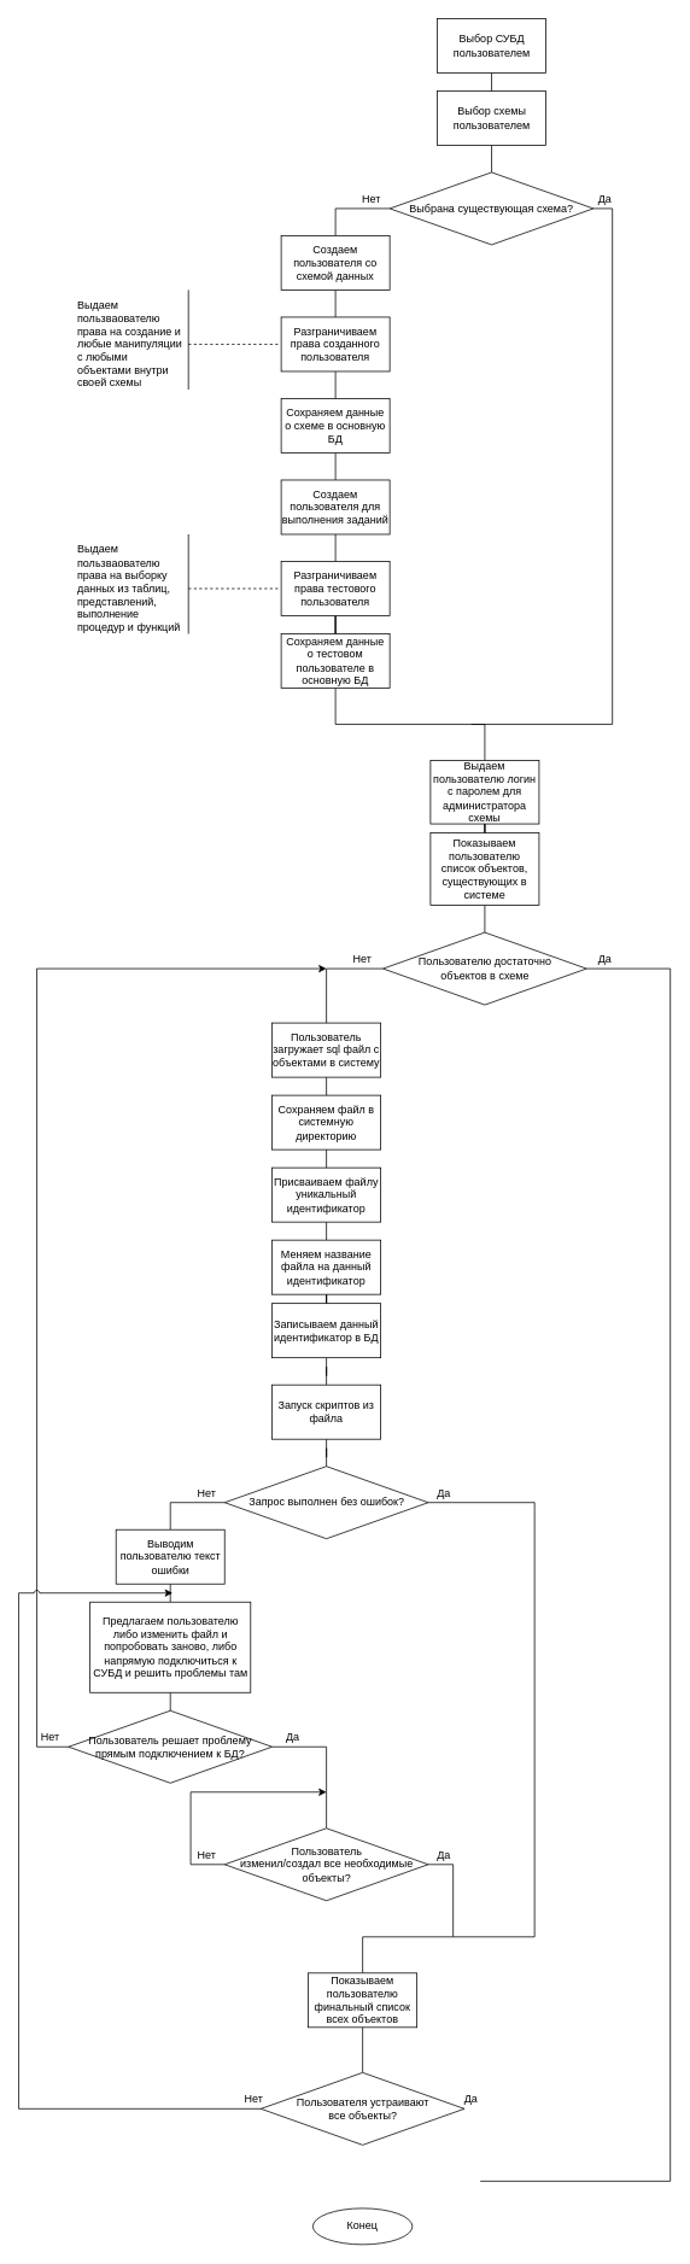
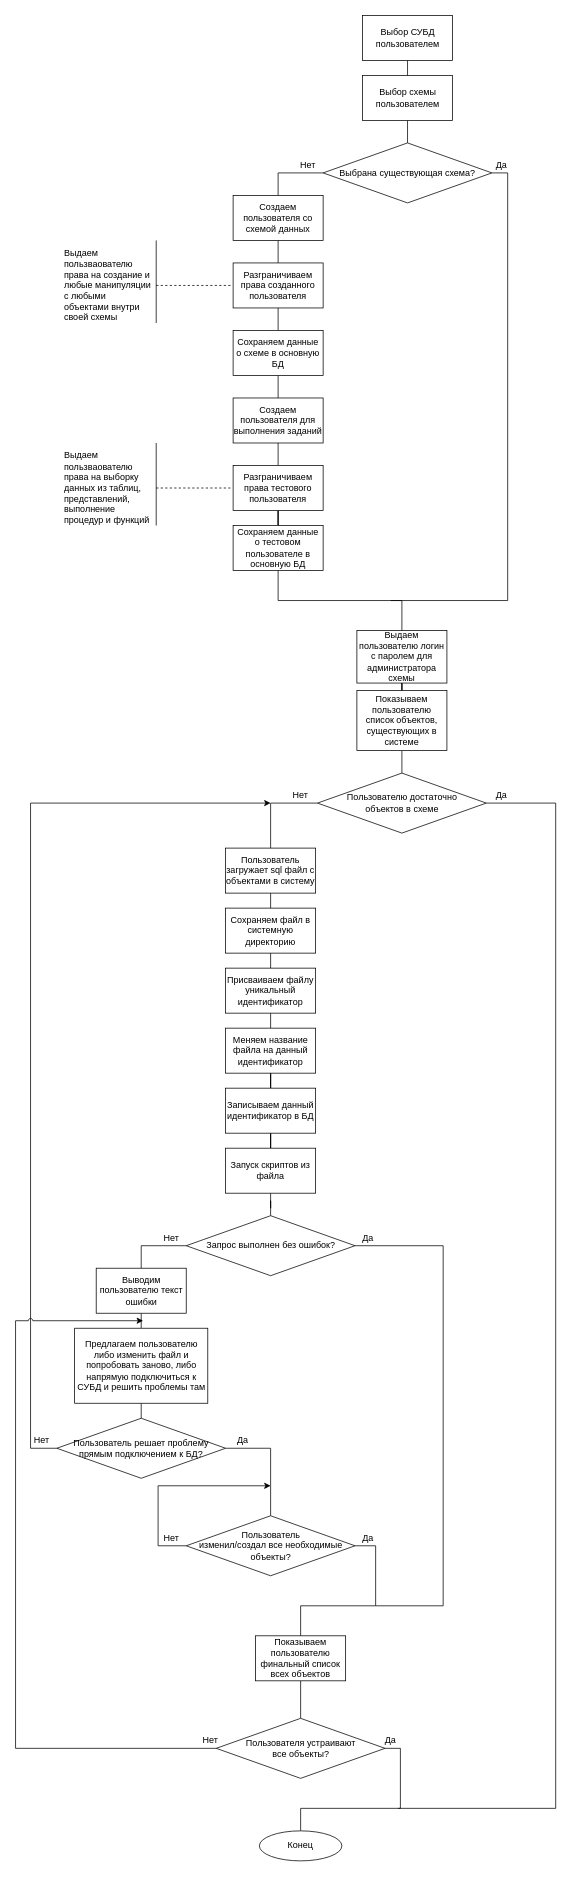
  <mxCell id="0" />
  <mxCell id="1" parent="0" />
  <mxCell id="2" style="edgeStyle=orthogonalEdgeStyle;rounded=0;orthogonalLoop=1;jettySize=auto;html=1;exitX=0.5;exitY=1;exitDx=0;exitDy=0;entryX=0.5;entryY=0;entryDx=0;entryDy=0;endArrow=none;endFill=0;" edge="1" parent="1" source="3" target="6"><mxGeometry relative="1" as="geometry" /></mxCell>
  <mxCell id="3" value="Выбор схемы пользователем" style="rounded=0;whiteSpace=wrap;html=1;" vertex="1" parent="1"><mxGeometry x="482.5" y="100" width="120" height="60" as="geometry" /></mxCell>
  <mxCell id="4" style="edgeStyle=orthogonalEdgeStyle;rounded=0;orthogonalLoop=1;jettySize=auto;html=1;exitX=0;exitY=0.5;exitDx=0;exitDy=0;endArrow=none;endFill=0;" edge="1" parent="1" source="6" target="8"><mxGeometry relative="1" as="geometry" /></mxCell>
  <mxCell id="5" style="edgeStyle=orthogonalEdgeStyle;rounded=0;orthogonalLoop=1;jettySize=auto;html=1;exitX=1;exitY=0.5;exitDx=0;exitDy=0;endArrow=none;endFill=0;" edge="1" parent="1" source="6"><mxGeometry relative="1" as="geometry"><mxPoint x="520" y="800" as="targetPoint" /><Array as="points"><mxPoint x="676" y="230" /><mxPoint x="676" y="800" /></Array></mxGeometry></mxCell>
  <mxCell id="6" value="Выбрана существующая схема?" style="rhombus;whiteSpace=wrap;html=1;" vertex="1" parent="1"><mxGeometry x="430" y="190" width="225" height="80" as="geometry" /></mxCell>
  <mxCell id="7" style="edgeStyle=orthogonalEdgeStyle;rounded=0;orthogonalLoop=1;jettySize=auto;html=1;exitX=0.5;exitY=1;exitDx=0;exitDy=0;entryX=0.5;entryY=0;entryDx=0;entryDy=0;endArrow=none;endFill=0;" edge="1" parent="1" source="8" target="12"><mxGeometry relative="1" as="geometry" /></mxCell>
  <mxCell id="8" value="Создаем пользователя со схемой данных" style="rounded=0;whiteSpace=wrap;html=1;" vertex="1" parent="1"><mxGeometry x="310" y="260" width="120" height="60" as="geometry" /></mxCell>
  <mxCell id="9" style="edgeStyle=orthogonalEdgeStyle;rounded=0;orthogonalLoop=1;jettySize=auto;html=1;exitX=0.5;exitY=1;exitDx=0;exitDy=0;entryX=0.5;entryY=0;entryDx=0;entryDy=0;endArrow=none;endFill=0;" edge="1" parent="1" source="10" target="3"><mxGeometry relative="1" as="geometry" /></mxCell>
  <mxCell id="10" value="Выбор СУБД пользователем" style="rounded=0;whiteSpace=wrap;html=1;" vertex="1" parent="1"><mxGeometry x="482.5" y="20" width="120" height="60" as="geometry" /></mxCell>
  <mxCell id="11" style="edgeStyle=orthogonalEdgeStyle;rounded=0;orthogonalLoop=1;jettySize=auto;html=1;exitX=0.5;exitY=1;exitDx=0;exitDy=0;entryX=0.5;entryY=0;entryDx=0;entryDy=0;endArrow=none;endFill=0;" edge="1" parent="1" source="12" target="14"><mxGeometry relative="1" as="geometry" /></mxCell>
  <mxCell id="12" value="Разграничиваем права созданного пользователя" style="rounded=0;whiteSpace=wrap;html=1;" vertex="1" parent="1"><mxGeometry x="310" y="350" width="120" height="60" as="geometry" /></mxCell>
  <mxCell id="13" style="edgeStyle=orthogonalEdgeStyle;rounded=0;jumpStyle=arc;orthogonalLoop=1;jettySize=auto;html=1;exitX=0.5;exitY=1;exitDx=0;exitDy=0;entryX=0.5;entryY=0;entryDx=0;entryDy=0;endArrow=none;endFill=0;" edge="1" parent="1" source="14" target="69"><mxGeometry relative="1" as="geometry" /></mxCell>
  <mxCell id="14" value="Сохраняем данные о схеме в основную БД" style="rounded=0;whiteSpace=wrap;html=1;" vertex="1" parent="1"><mxGeometry x="310" y="440" width="120" height="60" as="geometry" /></mxCell>
  <mxCell id="15" style="edgeStyle=orthogonalEdgeStyle;rounded=0;orthogonalLoop=1;jettySize=auto;html=1;exitX=0.5;exitY=1;exitDx=0;exitDy=0;endArrow=none;endFill=0;" edge="1" parent="1" source="16" target="18"><mxGeometry relative="1" as="geometry" /></mxCell>
  <mxCell id="16" value="Выдаем пользователю логин с паролем для администратора схемы" style="rounded=0;whiteSpace=wrap;html=1;" vertex="1" parent="1"><mxGeometry x="475" y="840" width="120" height="70" as="geometry" /></mxCell>
  <mxCell id="17" style="edgeStyle=orthogonalEdgeStyle;rounded=0;orthogonalLoop=1;jettySize=auto;html=1;exitX=0.5;exitY=1;exitDx=0;exitDy=0;entryX=0.5;entryY=0;entryDx=0;entryDy=0;endArrow=none;endFill=0;" edge="1" parent="1" source="18" target="23"><mxGeometry relative="1" as="geometry" /></mxCell>
  <mxCell id="18" value="Показываем пользователю список объектов, существующих в системе" style="rounded=0;whiteSpace=wrap;html=1;" vertex="1" parent="1"><mxGeometry x="475" y="920" width="120" height="80" as="geometry" /></mxCell>
  <mxCell id="19" style="edgeStyle=orthogonalEdgeStyle;rounded=0;orthogonalLoop=1;jettySize=auto;html=1;exitX=0.5;exitY=1;exitDx=0;exitDy=0;entryX=0.5;entryY=0;entryDx=0;entryDy=0;endArrow=none;endFill=0;" edge="1" parent="1" source="20" target="25"><mxGeometry relative="1" as="geometry" /></mxCell>
  <mxCell id="20" value="Пользователь загружает sql файл с объектами в систему" style="rounded=0;whiteSpace=wrap;html=1;" vertex="1" parent="1"><mxGeometry x="300" y="1130" width="120" height="60" as="geometry" /></mxCell>
  <mxCell id="21" style="edgeStyle=orthogonalEdgeStyle;rounded=0;orthogonalLoop=1;jettySize=auto;html=1;exitX=0;exitY=0.5;exitDx=0;exitDy=0;endArrow=none;endFill=0;" edge="1" parent="1" source="23" target="20"><mxGeometry relative="1" as="geometry" /></mxCell>
  <mxCell id="22" style="edgeStyle=orthogonalEdgeStyle;rounded=0;jumpStyle=arc;orthogonalLoop=1;jettySize=auto;html=1;exitX=1;exitY=0.5;exitDx=0;exitDy=0;endArrow=none;endFill=0;" edge="1" parent="1" source="23"><mxGeometry relative="1" as="geometry"><mxPoint x="530" y="2410" as="targetPoint" /><Array as="points"><mxPoint x="740" y="1070" /><mxPoint x="740" y="2410" /></Array></mxGeometry></mxCell>
  <mxCell id="23" value="Пользователю достаточно &lt;br&gt;объектов в схеме" style="rhombus;whiteSpace=wrap;html=1;" vertex="1" parent="1"><mxGeometry x="422.5" y="1030" width="225" height="80" as="geometry" /></mxCell>
  <mxCell id="24" style="edgeStyle=orthogonalEdgeStyle;rounded=0;orthogonalLoop=1;jettySize=auto;html=1;exitX=0.5;exitY=1;exitDx=0;exitDy=0;entryX=0.5;entryY=0;entryDx=0;entryDy=0;endArrow=none;endFill=0;" edge="1" parent="1" source="25" target="27"><mxGeometry relative="1" as="geometry" /></mxCell>
  <mxCell id="25" value="Сохраняем файл в системную директорию" style="rounded=0;whiteSpace=wrap;html=1;" vertex="1" parent="1"><mxGeometry x="300" y="1210" width="120" height="60" as="geometry" /></mxCell>
  <mxCell id="26" style="edgeStyle=orthogonalEdgeStyle;rounded=0;orthogonalLoop=1;jettySize=auto;html=1;exitX=0.5;exitY=1;exitDx=0;exitDy=0;entryX=0.5;entryY=0;entryDx=0;entryDy=0;endArrow=none;endFill=0;" edge="1" parent="1" source="27" target="29"><mxGeometry relative="1" as="geometry" /></mxCell>
  <mxCell id="27" value="Присваиваем файлу уникальный идентификатор" style="rounded=0;whiteSpace=wrap;html=1;" vertex="1" parent="1"><mxGeometry x="300" y="1290" width="120" height="60" as="geometry" /></mxCell>
  <mxCell id="28" style="edgeStyle=orthogonalEdgeStyle;rounded=0;orthogonalLoop=1;jettySize=auto;html=1;exitX=0.5;exitY=1;exitDx=0;exitDy=0;endArrow=none;endFill=0;" edge="1" parent="1" source="29" target="31"><mxGeometry relative="1" as="geometry" /></mxCell>
  <mxCell id="29" value="Меняем название файла на данный идентификатор" style="rounded=0;whiteSpace=wrap;html=1;" vertex="1" parent="1"><mxGeometry x="300" y="1370" width="120" height="60" as="geometry" /></mxCell>
  <mxCell id="30" style="edgeStyle=orthogonalEdgeStyle;rounded=0;orthogonalLoop=1;jettySize=auto;html=1;exitX=0.5;exitY=1;exitDx=0;exitDy=0;endArrow=none;endFill=0;" edge="1" parent="1" source="31" target="33"><mxGeometry relative="1" as="geometry" /></mxCell>
- <mxCell id="31" value="Записываем данный идентификатор в БД" style="rounded=0;whiteSpace=wrap;html=1;" vertex="1" parent="1"><mxGeometry x="300" y="1440" width="120" height="60" as="geometry" /></mxCell>
+ <mxCell id="31" value="Записываем данный идентификатор в БД" style="rounded=0;whiteSpace=wrap;html=1;" vertex="1" parent="1"><mxGeometry x="300" y="1450" width="120" height="60" as="geometry" /></mxCell>
  <mxCell id="32" style="edgeStyle=orthogonalEdgeStyle;rounded=0;orthogonalLoop=1;jettySize=auto;html=1;exitX=0.5;exitY=1;exitDx=0;exitDy=0;endArrow=none;endFill=0;" edge="1" parent="1" source="33" target="36"><mxGeometry relative="1" as="geometry" /></mxCell>
  <mxCell id="33" value="Запуск скриптов из файла" style="rounded=0;whiteSpace=wrap;html=1;" vertex="1" parent="1"><mxGeometry x="300" y="1530" width="120" height="60" as="geometry" /></mxCell>
  <mxCell id="34" style="edgeStyle=orthogonalEdgeStyle;rounded=0;orthogonalLoop=1;jettySize=auto;html=1;exitX=0;exitY=0.5;exitDx=0;exitDy=0;endArrow=none;endFill=0;" edge="1" parent="1" source="36" target="38"><mxGeometry relative="1" as="geometry" /></mxCell>
  <mxCell id="35" style="edgeStyle=orthogonalEdgeStyle;rounded=0;jumpStyle=arc;orthogonalLoop=1;jettySize=auto;html=1;exitX=1;exitY=0.5;exitDx=0;exitDy=0;endArrow=none;endFill=0;" edge="1" parent="1" source="36"><mxGeometry relative="1" as="geometry"><mxPoint x="500" y="2140" as="targetPoint" /><Array as="points"><mxPoint x="590" y="1660" /><mxPoint x="590" y="2140" /></Array></mxGeometry></mxCell>
  <mxCell id="36" value="Запрос выполнен без ошибок?" style="rhombus;whiteSpace=wrap;html=1;" vertex="1" parent="1"><mxGeometry x="247.5" y="1620" width="225" height="80" as="geometry" /></mxCell>
  <mxCell id="37" style="edgeStyle=orthogonalEdgeStyle;rounded=0;orthogonalLoop=1;jettySize=auto;html=1;exitX=0.5;exitY=1;exitDx=0;exitDy=0;entryX=0.5;entryY=0;entryDx=0;entryDy=0;endArrow=none;endFill=0;" edge="1" parent="1" source="38" target="40"><mxGeometry relative="1" as="geometry" /></mxCell>
  <mxCell id="38" value="Выводим пользователю текст ошибки" style="rounded=0;whiteSpace=wrap;html=1;" vertex="1" parent="1"><mxGeometry x="127.5" y="1690" width="120" height="60" as="geometry" /></mxCell>
  <mxCell id="39" style="edgeStyle=orthogonalEdgeStyle;rounded=0;orthogonalLoop=1;jettySize=auto;html=1;exitX=0.5;exitY=1;exitDx=0;exitDy=0;entryX=0.5;entryY=0;entryDx=0;entryDy=0;endArrow=none;endFill=0;" edge="1" parent="1" source="40" target="43"><mxGeometry relative="1" as="geometry" /></mxCell>
  <mxCell id="40" value="Предлагаем пользователю либо изменить файл и попробовать заново, либо напрямую подключиться к СУБД и решить проблемы там" style="rounded=0;whiteSpace=wrap;html=1;" vertex="1" parent="1"><mxGeometry x="98.75" y="1770" width="177.5" height="100" as="geometry" /></mxCell>
  <mxCell id="41" style="edgeStyle=orthogonalEdgeStyle;rounded=0;orthogonalLoop=1;jettySize=auto;html=1;exitX=0;exitY=0.5;exitDx=0;exitDy=0;endArrow=classic;endFill=1;" edge="1" parent="1" source="43"><mxGeometry relative="1" as="geometry"><mxPoint x="360" y="1070" as="targetPoint" /><Array as="points"><mxPoint x="40" y="1930" /><mxPoint x="40" y="1070" /><mxPoint x="360" y="1070" /></Array></mxGeometry></mxCell>
  <mxCell id="42" style="edgeStyle=orthogonalEdgeStyle;rounded=0;orthogonalLoop=1;jettySize=auto;html=1;exitX=1;exitY=0.5;exitDx=0;exitDy=0;endArrow=none;endFill=0;" edge="1" parent="1" source="43" target="49"><mxGeometry relative="1" as="geometry" /></mxCell>
  <mxCell id="43" value="Пользователь решает проблему прямым подключением к БД?" style="rhombus;whiteSpace=wrap;html=1;" vertex="1" parent="1"><mxGeometry x="75" y="1890" width="225" height="80" as="geometry" /></mxCell>
  <mxCell id="44" value="Выдаем пользваователю права на создание и любые манипуляции с любыми объектами внутри своей схемы" style="text;html=1;strokeColor=none;fillColor=none;align=left;verticalAlign=middle;whiteSpace=wrap;rounded=0;" vertex="1" parent="1"><mxGeometry x="82.5" y="370" width="120" height="20" as="geometry" /></mxCell>
  <mxCell id="45" value="" style="endArrow=none;html=1;" edge="1" parent="1"><mxGeometry width="50" height="50" relative="1" as="geometry"><mxPoint x="207.5" y="430" as="sourcePoint" /><mxPoint x="207.5" y="320" as="targetPoint" /></mxGeometry></mxCell>
  <mxCell id="46" value="" style="endArrow=none;dashed=1;html=1;" edge="1" parent="1"><mxGeometry width="50" height="50" relative="1" as="geometry"><mxPoint x="207.5" y="380" as="sourcePoint" /><mxPoint x="307.5" y="380" as="targetPoint" /></mxGeometry></mxCell>
  <mxCell id="47" style="edgeStyle=orthogonalEdgeStyle;rounded=0;orthogonalLoop=1;jettySize=auto;html=1;exitX=0;exitY=0.5;exitDx=0;exitDy=0;endArrow=classic;endFill=1;" edge="1" parent="1" source="49"><mxGeometry relative="1" as="geometry"><mxPoint x="360" y="1980" as="targetPoint" /><Array as="points"><mxPoint x="210" y="2060" /><mxPoint x="210" y="1980" /></Array></mxGeometry></mxCell>
  <mxCell id="48" style="edgeStyle=orthogonalEdgeStyle;rounded=0;orthogonalLoop=1;jettySize=auto;html=1;exitX=1;exitY=0.5;exitDx=0;exitDy=0;entryX=0.5;entryY=0;entryDx=0;entryDy=0;endArrow=none;endFill=0;" edge="1" parent="1" source="49" target="51"><mxGeometry relative="1" as="geometry"><Array as="points"><mxPoint x="500" y="2060" /><mxPoint x="500" y="2140" /><mxPoint x="400" y="2140" /></Array></mxGeometry></mxCell>
  <mxCell id="49" value="Пользователь &lt;br&gt;изменил/создал все необходимые объекты?" style="rhombus;whiteSpace=wrap;html=1;" vertex="1" parent="1"><mxGeometry x="247.5" y="2020" width="225" height="80" as="geometry" /></mxCell>
  <mxCell id="50" style="edgeStyle=orthogonalEdgeStyle;rounded=0;orthogonalLoop=1;jettySize=auto;html=1;exitX=0.5;exitY=1;exitDx=0;exitDy=0;entryX=0.5;entryY=0;entryDx=0;entryDy=0;endArrow=none;endFill=0;" edge="1" parent="1" source="51" target="54"><mxGeometry relative="1" as="geometry" /></mxCell>
  <mxCell id="51" value="Показываем пользователю финальный список всех объектов" style="rounded=0;whiteSpace=wrap;html=1;align=center;" vertex="1" parent="1"><mxGeometry x="340" y="2180" width="120" height="60" as="geometry" /></mxCell>
  <mxCell id="52" style="edgeStyle=orthogonalEdgeStyle;rounded=0;orthogonalLoop=1;jettySize=auto;html=1;exitX=0;exitY=0.5;exitDx=0;exitDy=0;endArrow=classic;endFill=1;jumpStyle=arc;" edge="1" parent="1" source="54"><mxGeometry relative="1" as="geometry"><mxPoint x="190" y="1760" as="targetPoint" /><Array as="points"><mxPoint x="20" y="2330" /><mxPoint x="20" y="1760" /></Array></mxGeometry></mxCell>
+ <mxCell id="53" style="edgeStyle=orthogonalEdgeStyle;rounded=0;orthogonalLoop=1;jettySize=auto;html=1;exitX=1;exitY=0.5;exitDx=0;exitDy=0;endArrow=none;endFill=0;" edge="1" parent="1" source="54" target="55"><mxGeometry relative="1" as="geometry"><Array as="points"><mxPoint x="533" y="2330" /><mxPoint x="533" y="2410" /><mxPoint x="400" y="2410" /></Array></mxGeometry></mxCell>
  <mxCell id="54" value="Пользователя устраивают &lt;br&gt;все объекты?" style="rhombus;whiteSpace=wrap;html=1;" vertex="1" parent="1"><mxGeometry x="287.5" y="2290" width="225" height="80" as="geometry" /></mxCell>
  <mxCell id="55" value="Конец" style="ellipse;whiteSpace=wrap;html=1;" vertex="1" parent="1"><mxGeometry x="345" y="2440" width="110" height="40" as="geometry" /></mxCell>
  <mxCell id="56" value="Нет" style="text;html=1;strokeColor=none;fillColor=none;align=center;verticalAlign=middle;whiteSpace=wrap;rounded=0;" vertex="1" parent="1"><mxGeometry x="390" width="40" height="20" as="geometry" y="210" /></mxCell>
  <mxCell id="57" value="Да" style="text;html=1;strokeColor=none;fillColor=none;align=center;verticalAlign=middle;whiteSpace=wrap;rounded=0;" vertex="1" parent="1"><mxGeometry x="647.5" width="40" height="20" as="geometry" y="210" /></mxCell>
  <mxCell id="58" value="Нет" style="text;html=1;strokeColor=none;fillColor=none;align=center;verticalAlign=middle;whiteSpace=wrap;rounded=0;" vertex="1" parent="1"><mxGeometry x="380" y="1050" width="40" height="20" as="geometry" /></mxCell>
  <mxCell id="59" value="Да" style="text;html=1;strokeColor=none;fillColor=none;align=center;verticalAlign=middle;whiteSpace=wrap;rounded=0;" vertex="1" parent="1"><mxGeometry x="647.5" y="1050" width="40" height="20" as="geometry" /></mxCell>
  <mxCell id="60" value="Нет" style="text;html=1;strokeColor=none;fillColor=none;align=center;verticalAlign=middle;whiteSpace=wrap;rounded=0;" vertex="1" parent="1"><mxGeometry x="207.5" y="1640" width="40" height="20" as="geometry" /></mxCell>
  <mxCell id="61" value="Да" style="text;html=1;strokeColor=none;fillColor=none;align=center;verticalAlign=middle;whiteSpace=wrap;rounded=0;" vertex="1" parent="1"><mxGeometry x="470" y="1640" width="40" height="20" as="geometry" /></mxCell>
  <mxCell id="62" value="Нет" style="text;html=1;strokeColor=none;fillColor=none;align=center;verticalAlign=middle;whiteSpace=wrap;rounded=0;" vertex="1" parent="1"><mxGeometry x="35" y="1910" width="40" height="20" as="geometry" /></mxCell>
  <mxCell id="63" value="Да" style="text;html=1;strokeColor=none;fillColor=none;align=center;verticalAlign=middle;whiteSpace=wrap;rounded=0;" vertex="1" parent="1"><mxGeometry x="302.5" y="1910" width="40" height="20" as="geometry" /></mxCell>
  <mxCell id="64" value="Нет" style="text;html=1;strokeColor=none;fillColor=none;align=center;verticalAlign=middle;whiteSpace=wrap;rounded=0;" vertex="1" parent="1"><mxGeometry x="207.5" y="2040" width="40" height="20" as="geometry" /></mxCell>
  <mxCell id="65" value="Да" style="text;html=1;strokeColor=none;fillColor=none;align=center;verticalAlign=middle;whiteSpace=wrap;rounded=0;" vertex="1" parent="1"><mxGeometry x="470" y="2040" width="40" height="20" as="geometry" /></mxCell>
  <mxCell id="66" value="Да" style="text;html=1;strokeColor=none;fillColor=none;align=center;verticalAlign=middle;whiteSpace=wrap;rounded=0;" vertex="1" parent="1"><mxGeometry x="500" y="2310" width="40" height="20" as="geometry" /></mxCell>
  <mxCell id="67" value="Нет" style="text;html=1;strokeColor=none;fillColor=none;align=center;verticalAlign=middle;whiteSpace=wrap;rounded=0;" vertex="1" parent="1"><mxGeometry x="260" y="2310" width="40" height="20" as="geometry" /></mxCell>
  <mxCell id="68" style="edgeStyle=orthogonalEdgeStyle;rounded=0;jumpStyle=arc;orthogonalLoop=1;jettySize=auto;html=1;exitX=0.5;exitY=1;exitDx=0;exitDy=0;entryX=0.5;entryY=0;entryDx=0;entryDy=0;endArrow=none;endFill=0;" edge="1" parent="1" source="69" target="71"><mxGeometry relative="1" as="geometry" /></mxCell>
  <mxCell id="69" value="Создаем пользователя для выполнения заданий" style="rounded=0;whiteSpace=wrap;html=1;" vertex="1" parent="1"><mxGeometry x="310" y="530" width="120" height="60" as="geometry" /></mxCell>
  <mxCell id="70" style="edgeStyle=orthogonalEdgeStyle;rounded=0;jumpStyle=arc;orthogonalLoop=1;jettySize=auto;html=1;exitX=0.5;exitY=1;exitDx=0;exitDy=0;endArrow=none;endFill=0;" edge="1" parent="1" source="71" target="73"><mxGeometry relative="1" as="geometry" /></mxCell>
  <mxCell id="71" value="Разграничиваем права тестового пользователя" style="rounded=0;whiteSpace=wrap;html=1;" vertex="1" parent="1"><mxGeometry x="310" y="620" width="120" height="60" as="geometry" /></mxCell>
  <mxCell id="72" style="edgeStyle=orthogonalEdgeStyle;rounded=0;jumpStyle=arc;orthogonalLoop=1;jettySize=auto;html=1;exitX=0.5;exitY=1;exitDx=0;exitDy=0;entryX=0.5;entryY=0;entryDx=0;entryDy=0;endArrow=none;endFill=0;" edge="1" parent="1" source="73" target="16"><mxGeometry relative="1" as="geometry" /></mxCell>
  <mxCell id="73" value="Сохраняем данные о тестовом пользователе в основную БД" style="rounded=0;whiteSpace=wrap;html=1;" vertex="1" parent="1"><mxGeometry x="310" y="700" width="120" height="60" as="geometry" /></mxCell>
  <mxCell id="74" value="Выдаем пользваователю права на выборку данных из таблиц, представлений, выполнение процедур и функций" style="text;html=1;strokeColor=none;fillColor=none;align=left;verticalAlign=middle;whiteSpace=wrap;rounded=0;" vertex="1" parent="1"><mxGeometry x="82.5" y="640" width="120" height="20" as="geometry" /></mxCell>
  <mxCell id="75" value="" style="endArrow=none;html=1;" edge="1" parent="1"><mxGeometry width="50" height="50" relative="1" as="geometry"><mxPoint x="207.5" y="700" as="sourcePoint" /><mxPoint x="207.5" y="590" as="targetPoint" /></mxGeometry></mxCell>
  <mxCell id="76" value="" style="endArrow=none;dashed=1;html=1;" edge="1" parent="1"><mxGeometry width="50" height="50" relative="1" as="geometry"><mxPoint x="207.5" y="650" as="sourcePoint" /><mxPoint x="307.5" y="650" as="targetPoint" /></mxGeometry></mxCell>
